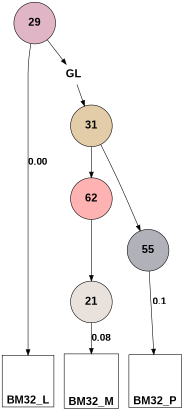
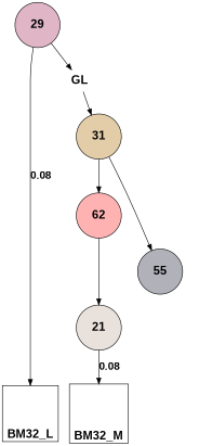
  digraph {
    forcelabels=true
    node [color="#000000" fillcolor="#ffffff" fontname="Arial Bold" fontsize=20 heigth=1.0416666666666667 shape=circle style=filled]
    edge [fontname="Arial Bold" fontsize=18]
    n1 [heigth=0.8333333333333334 label=BM32_L labelloc=b shape=square width=0.8333333333333334]
    n2 [heigth=0.8333333333333334 label=BM32_M labelloc=b shape=square width=0.8333333333333334]
-   n3 [heigth=0.8333333333333334 label=BM32_P labelloc=b shape=square width=0.8333333333333334]
    n4 [heigth=0.625 label=GL shape=plaintext width=0.625]
    n5 [fillcolor="#e3cda8" label=31 width=1.0416666666666667]
    n6 [fillcolor="#e0b6c7" label=29 width=1.0416666666666667]
    n7 [fillcolor="#ffb2b2" label=62 width=1.0416666666666667]
    n8 [fillcolor="#b1b1ba" label=55 width=1.0416666666666667]
    n9 [fillcolor="#e9e1db" label=21 width=1.0416666666666667]
    subgraph sub_1 {
      rank=sink
      n1
      n2
-     n3
    }
    n4 -> n5
    n5 -> n7
    n5 -> n8
-   n6 -> n1 [label=0.00]
+   n6 -> n1 [label=0.08]
    n6 -> n4
    n7 -> n9
-   n8 -> n3 [label=0.1]
    n9 -> n2 [label=0.08]
  }
